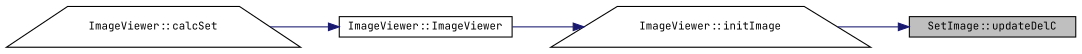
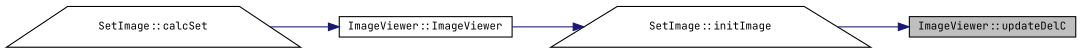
  digraph {
    fontname="JetBrains Mono"
    rankdir=RL
    node [color=black fillcolor=white fontname="JetBrains Mono" fontsize=10 shape=box style=filled]
    edge [color=midnightblue dir=back fontname="JetBrains Mono" fontsize=10 labelfontname=Helvetica labelfontsize=10 style=solid]
-   n1 [fillcolor=grey75 fontcolor=black height=0.2 label="SetImage::updateDelC" width=0.4]
-   n2 [height=0.2 label="ImageViewer::initImage" shape=trapezium width=0.4]
-   n3 [height=0.2 label="ImageViewer::calcSet" shape=trapezium width=0.4]
+   n1 [fillcolor=grey75 fontcolor=black height=0.2 label="ImageViewer::updateDelC" width=0.4]
+   n2 [height=0.2 label="SetImage::initImage" shape=trapezium width=0.4]
+   n3 [height=0.2 label="SetImage::calcSet" shape=trapezium width=0.4]
    n4 [height=0.2 label="ImageViewer::ImageViewer" width=0.4]
    n1 -> n2
    n2 -> n4
    n4 -> n3
  }
